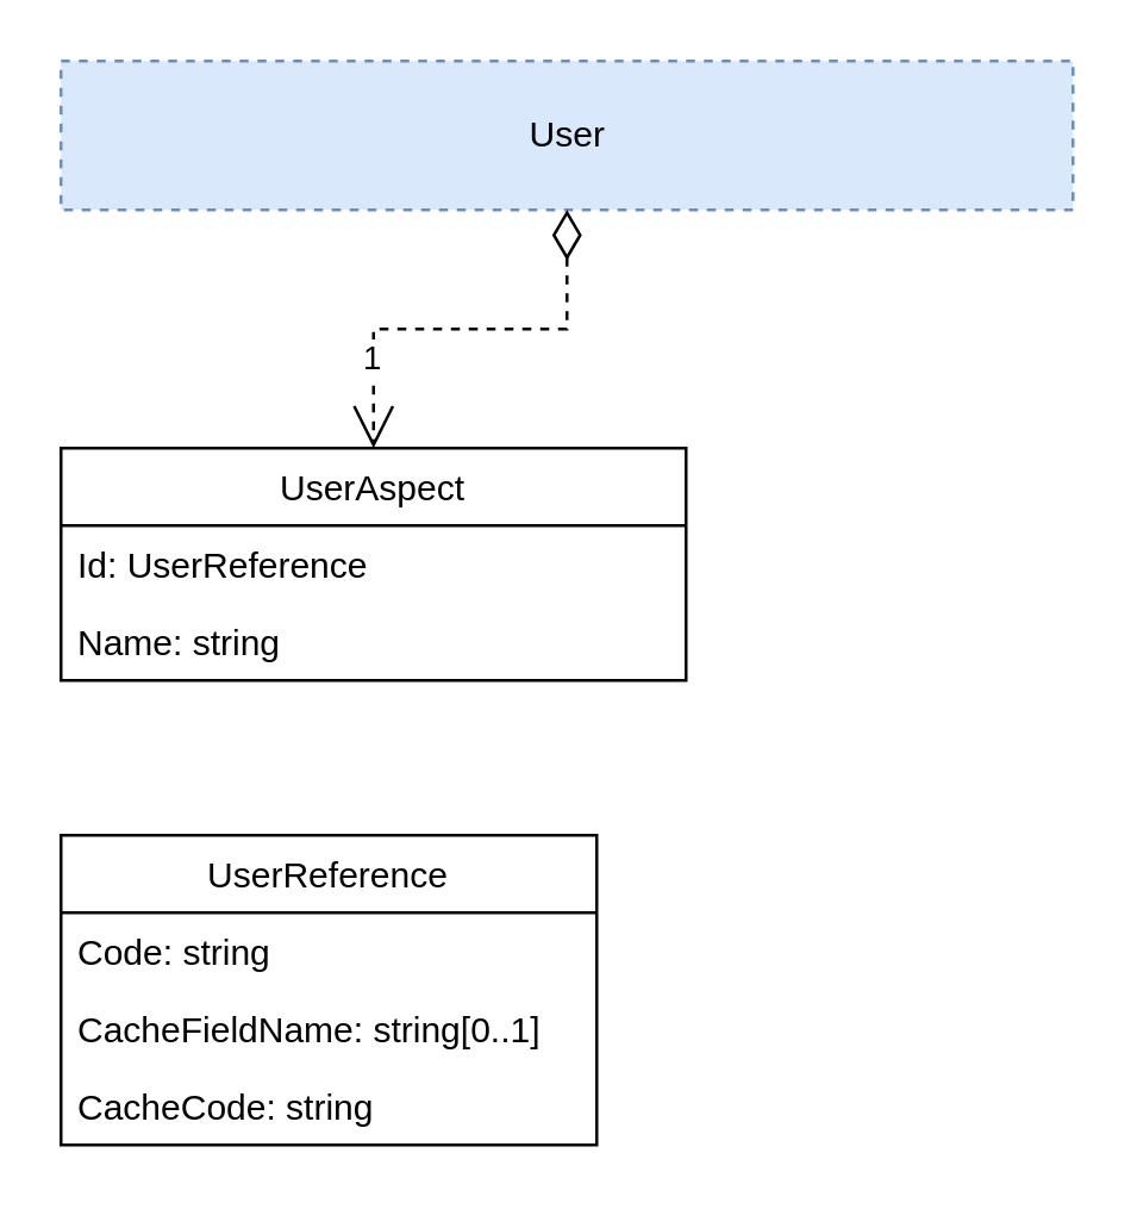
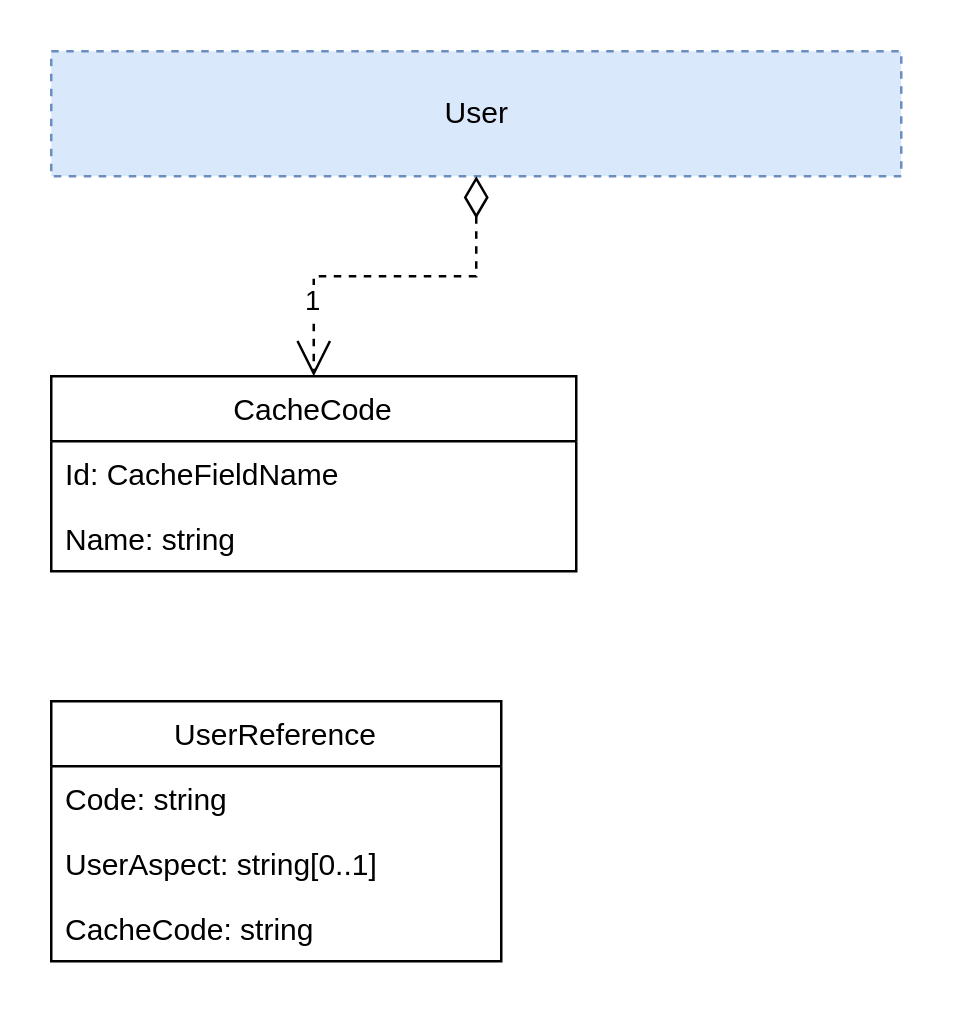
  <mxCell id="0" />
  <mxCell id="1" parent="0" />
- <mxCell id="2" value="UserAspect" style="swimlane;fontStyle=0;childLayout=stackLayout;horizontal=1;startSize=26;fillColor=none;horizontalStack=0;resizeParent=1;resizeParentMax=0;resizeLast=0;collapsible=1;marginBottom=0;" parent="1" vertex="1"><mxGeometry x="20" y="150" width="210" height="78" as="geometry" /></mxCell>
- <mxCell id="3" value="Id: UserReference" style="text;strokeColor=none;fillColor=none;align=left;verticalAlign=top;spacingLeft=4;spacingRight=4;overflow=hidden;rotatable=0;points=[[0,0.5],[1,0.5]];portConstraint=eastwest;" parent="2" vertex="1"><mxGeometry y="26" width="210" height="26" as="geometry" /></mxCell>
+ <mxCell id="2" value="CacheCode" style="swimlane;fontStyle=0;childLayout=stackLayout;horizontal=1;startSize=26;fillColor=none;horizontalStack=0;resizeParent=1;resizeParentMax=0;resizeLast=0;collapsible=1;marginBottom=0;" parent="1" vertex="1"><mxGeometry x="20" y="150" width="210" height="78" as="geometry" /></mxCell>
+ <mxCell id="3" value="Id: CacheFieldName" style="text;strokeColor=none;fillColor=none;align=left;verticalAlign=top;spacingLeft=4;spacingRight=4;overflow=hidden;rotatable=0;points=[[0,0.5],[1,0.5]];portConstraint=eastwest;" parent="2" vertex="1"><mxGeometry y="26" width="210" height="26" as="geometry" /></mxCell>
  <mxCell id="4" value="Name: string" style="text;strokeColor=none;fillColor=none;align=left;verticalAlign=top;spacingLeft=4;spacingRight=4;overflow=hidden;rotatable=0;points=[[0,0.5],[1,0.5]];portConstraint=eastwest;" vertex="1" parent="2"><mxGeometry y="52" width="210" height="26" as="geometry" /></mxCell>
  <mxCell id="5" value="User" style="html=1;fillColor=#dae8fc;strokeColor=#6c8ebf;dashed=1;" parent="1" vertex="1"><mxGeometry x="20" y="20" width="340" height="50" as="geometry" /></mxCell>
  <mxCell id="6" value="UserReference" style="swimlane;fontStyle=0;childLayout=stackLayout;horizontal=1;startSize=26;fillColor=none;horizontalStack=0;resizeParent=1;resizeParentMax=0;resizeLast=0;collapsible=1;marginBottom=0;" parent="1" vertex="1"><mxGeometry x="20" y="280" width="180" height="104" as="geometry"><mxRectangle x="490" y="550" width="130" height="26" as="alternateBounds" /></mxGeometry></mxCell>
  <mxCell id="7" value="Code: string" style="text;strokeColor=none;fillColor=none;align=left;verticalAlign=top;spacingLeft=4;spacingRight=4;overflow=hidden;rotatable=0;points=[[0,0.5],[1,0.5]];portConstraint=eastwest;" parent="6" vertex="1"><mxGeometry y="26" width="180" height="26" as="geometry" /></mxCell>
- <mxCell id="8" value="CacheFieldName: string[0..1]" style="text;strokeColor=none;fillColor=none;align=left;verticalAlign=top;spacingLeft=4;spacingRight=4;overflow=hidden;rotatable=0;points=[[0,0.5],[1,0.5]];portConstraint=eastwest;" parent="6" vertex="1"><mxGeometry y="52" width="180" height="26" as="geometry" /></mxCell>
+ <mxCell id="8" value="UserAspect: string[0..1]" style="text;strokeColor=none;fillColor=none;align=left;verticalAlign=top;spacingLeft=4;spacingRight=4;overflow=hidden;rotatable=0;points=[[0,0.5],[1,0.5]];portConstraint=eastwest;" parent="6" vertex="1"><mxGeometry y="52" width="180" height="26" as="geometry" /></mxCell>
  <mxCell id="9" value="CacheCode: string" style="text;strokeColor=none;fillColor=none;align=left;verticalAlign=top;spacingLeft=4;spacingRight=4;overflow=hidden;rotatable=0;points=[[0,0.5],[1,0.5]];portConstraint=eastwest;" parent="6" vertex="1"><mxGeometry y="78" width="180" height="26" as="geometry" /></mxCell>
  <mxCell id="10" value="1" style="endArrow=open;html=1;endSize=12;startArrow=diamondThin;startSize=14;startFill=0;edgeStyle=orthogonalEdgeStyle;align=left;verticalAlign=bottom;rounded=0;exitX=0.5;exitY=1;exitDx=0;exitDy=0;dashed=1;" edge="1" parent="1" source="5" target="2"><mxGeometry x="0.709" y="-5" relative="1" as="geometry"><mxPoint x="440" y="340" as="sourcePoint" /><mxPoint x="600" y="340" as="targetPoint" /><mxPoint as="offset" /></mxGeometry></mxCell>
